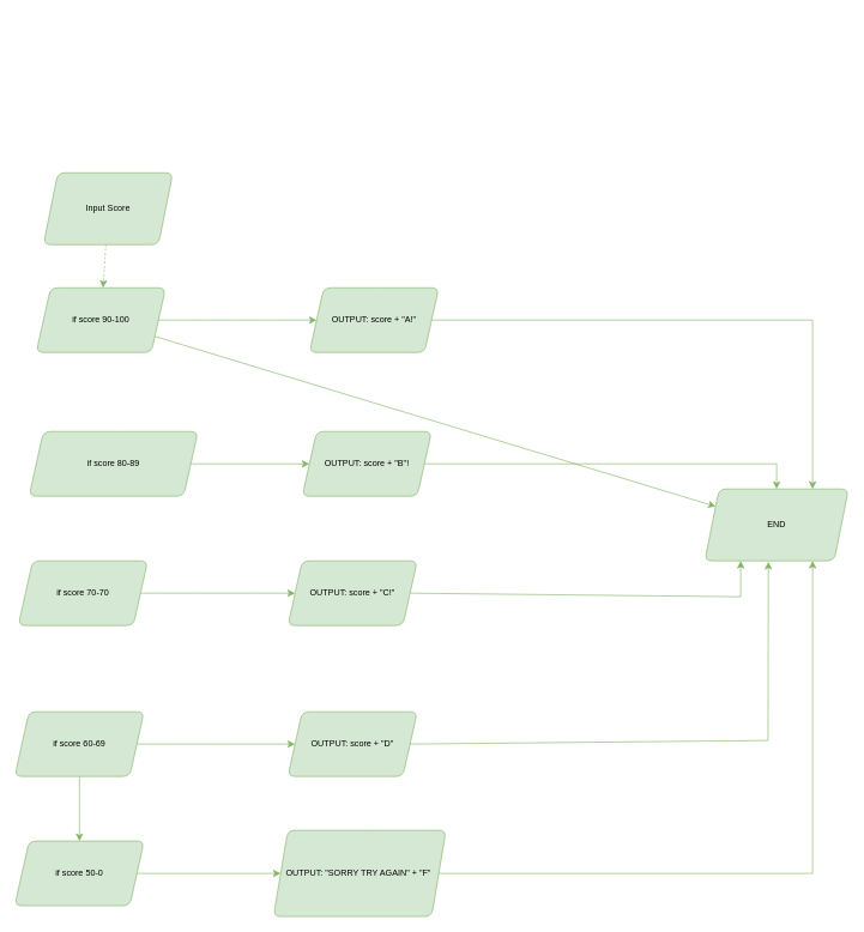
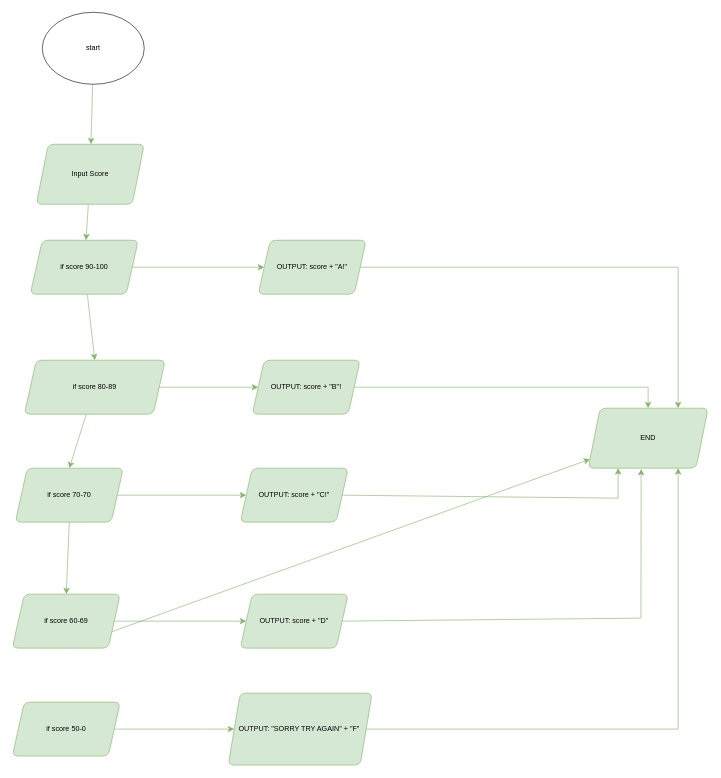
  <mxCell id="0" />
  <mxCell id="1" parent="0" />
- <mxCell id="4" value="" style="edgeStyle=none;curved=1;rounded=1;orthogonalLoop=1;jettySize=auto;html=1;fontSize=12;startSize=8;endSize=8;fillColor=#d5e8d4;strokeColor=#82b366;dashed=1;" edge="1" parent="1" source="5" target="8"><mxGeometry relative="1" as="geometry" /></mxCell>
+ <mxCell id="2" value="" style="edgeStyle=none;curved=1;rounded=1;orthogonalLoop=1;jettySize=auto;html=1;fontSize=12;startSize=8;endSize=8;fillColor=#d5e8d4;strokeColor=#82b366;" edge="1" parent="1" source="3" target="5"><mxGeometry relative="1" as="geometry" /></mxCell>
+ <mxCell id="3" value="start" style="ellipse;whiteSpace=wrap;html=1;rounded=1;" vertex="1" parent="1"><mxGeometry x="70" y="20" width="170" height="120" as="geometry" /></mxCell>
+ <mxCell id="4" value="" style="edgeStyle=none;curved=1;rounded=1;orthogonalLoop=1;jettySize=auto;html=1;fontSize=12;startSize=8;endSize=8;fillColor=#d5e8d4;strokeColor=#82b366;" edge="1" parent="1" source="5" target="8"><mxGeometry relative="1" as="geometry" /></mxCell>
  <mxCell id="5" value="Input Score" style="shape=parallelogram;perimeter=parallelogramPerimeter;whiteSpace=wrap;html=1;fixedSize=1;rounded=1;fillColor=#d5e8d4;strokeColor=#82b366;" vertex="1" parent="1"><mxGeometry x="60" y="240" width="180" height="100" as="geometry" /></mxCell>
  <mxCell id="6" style="edgeStyle=none;curved=1;rounded=1;orthogonalLoop=1;jettySize=auto;html=1;fontSize=12;startSize=8;endSize=8;fillColor=#d5e8d4;strokeColor=#82b366;" edge="1" parent="1" source="8" target="10"><mxGeometry relative="1" as="geometry" /></mxCell>
- <mxCell id="7" style="edgeStyle=none;curved=1;rounded=1;orthogonalLoop=1;jettySize=auto;html=1;fontSize=12;startSize=8;endSize=8;fillColor=#d5e8d4;strokeColor=#82b366;" edge="1" parent="1" source="8" target="29"><mxGeometry relative="1" as="geometry" /></mxCell>
+ <mxCell id="7" style="edgeStyle=none;curved=1;rounded=1;orthogonalLoop=1;jettySize=auto;html=1;entryX=0.5;entryY=1;entryDx=0;entryDy=0;fontSize=12;startSize=8;endSize=8;fillColor=#d5e8d4;strokeColor=#82b366;" edge="1" parent="1" source="8" target="13"><mxGeometry relative="1" as="geometry" /></mxCell>
  <mxCell id="8" value="if score 90-100" style="shape=parallelogram;perimeter=parallelogramPerimeter;whiteSpace=wrap;html=1;fixedSize=1;rounded=1;fillColor=#d5e8d4;strokeColor=#82b366;" vertex="1" parent="1"><mxGeometry x="50" y="400" width="180" height="90" as="geometry" /></mxCell>
  <mxCell id="9" style="edgeStyle=none;curved=0;rounded=0;orthogonalLoop=1;jettySize=auto;html=1;entryX=0.75;entryY=0;entryDx=0;entryDy=0;strokeColor=#82b366;align=center;verticalAlign=middle;fontFamily=Helvetica;fontSize=12;fontColor=default;labelBackgroundColor=default;startSize=8;endArrow=classic;endSize=8;fillColor=#d5e8d4;" edge="1" parent="1" source="10" target="29"><mxGeometry relative="1" as="geometry"><Array as="points"><mxPoint x="1130" y="445" /></Array></mxGeometry></mxCell>
  <mxCell id="10" value="OUTPUT: score + &quot;A!&quot;" style="shape=parallelogram;perimeter=parallelogramPerimeter;whiteSpace=wrap;html=1;fixedSize=1;direction=west;rounded=1;fillColor=#d5e8d4;strokeColor=#82b366;" vertex="1" parent="1"><mxGeometry x="430" y="400" width="180" height="90" as="geometry" /></mxCell>
  <mxCell id="11" style="edgeStyle=none;curved=1;rounded=1;orthogonalLoop=1;jettySize=auto;html=1;entryX=1;entryY=0.5;entryDx=0;entryDy=0;fontSize=12;startSize=8;endSize=8;fillColor=#d5e8d4;strokeColor=#82b366;" edge="1" parent="1" source="13" target="15"><mxGeometry relative="1" as="geometry" /></mxCell>
+ <mxCell id="12" style="edgeStyle=none;curved=1;rounded=1;orthogonalLoop=1;jettySize=auto;html=1;entryX=0.5;entryY=1;entryDx=0;entryDy=0;fontSize=12;startSize=8;endSize=8;fillColor=#d5e8d4;strokeColor=#82b366;" edge="1" parent="1" source="13" target="18"><mxGeometry relative="1" as="geometry" /></mxCell>
  <mxCell id="13" value="if score 80-89" style="shape=parallelogram;perimeter=parallelogramPerimeter;whiteSpace=wrap;html=1;fixedSize=1;direction=west;rounded=1;fillColor=#d5e8d4;strokeColor=#82b366;" vertex="1" parent="1"><mxGeometry x="40" y="600" width="235" height="90" as="geometry" /></mxCell>
  <mxCell id="14" style="edgeStyle=none;curved=0;rounded=0;orthogonalLoop=1;jettySize=auto;html=1;exitX=0;exitY=0.5;exitDx=0;exitDy=0;entryX=0.5;entryY=0;entryDx=0;entryDy=0;strokeColor=#82b366;align=center;verticalAlign=middle;fontFamily=Helvetica;fontSize=12;fontColor=default;labelBackgroundColor=default;startSize=8;endArrow=classic;endSize=8;fillColor=#d5e8d4;" edge="1" parent="1" source="15" target="29"><mxGeometry relative="1" as="geometry"><Array as="points"><mxPoint x="1080" y="645" /></Array></mxGeometry></mxCell>
  <mxCell id="15" value="OUTPUT: score + &quot;B&quot;!" style="shape=parallelogram;perimeter=parallelogramPerimeter;whiteSpace=wrap;html=1;fixedSize=1;direction=west;rounded=1;fillColor=#d5e8d4;strokeColor=#82b366;" vertex="1" parent="1"><mxGeometry x="420" y="600" width="180" height="90" as="geometry" /></mxCell>
  <mxCell id="16" value="" style="edgeStyle=none;curved=1;rounded=1;orthogonalLoop=1;jettySize=auto;html=1;fontSize=12;startSize=8;endSize=8;fillColor=#d5e8d4;strokeColor=#82b366;" edge="1" parent="1" source="18" target="20"><mxGeometry relative="1" as="geometry" /></mxCell>
+ <mxCell id="17" style="edgeStyle=none;curved=1;rounded=1;orthogonalLoop=1;jettySize=auto;html=1;exitX=0.5;exitY=0;exitDx=0;exitDy=0;entryX=0.5;entryY=1;entryDx=0;entryDy=0;fontSize=12;startSize=8;endSize=8;fillColor=#d5e8d4;strokeColor=#82b366;" edge="1" parent="1" source="18" target="23"><mxGeometry relative="1" as="geometry" /></mxCell>
  <mxCell id="18" value="if score 70-70" style="shape=parallelogram;perimeter=parallelogramPerimeter;whiteSpace=wrap;html=1;fixedSize=1;direction=west;rounded=1;fillColor=#d5e8d4;strokeColor=#82b366;" vertex="1" parent="1"><mxGeometry x="25" y="780" width="180" height="90" as="geometry" /></mxCell>
  <mxCell id="19" style="edgeStyle=none;curved=0;rounded=0;orthogonalLoop=1;jettySize=auto;html=1;exitX=0;exitY=0.5;exitDx=0;exitDy=0;entryX=0.25;entryY=1;entryDx=0;entryDy=0;fontSize=12;startSize=8;endSize=8;fillColor=#d5e8d4;strokeColor=#82b366;" edge="1" parent="1" source="20" target="29"><mxGeometry relative="1" as="geometry"><Array as="points"><mxPoint x="1030" y="830" /></Array></mxGeometry></mxCell>
  <mxCell id="20" value="OUTPUT: score + &quot;C!&quot;" style="shape=parallelogram;perimeter=parallelogramPerimeter;whiteSpace=wrap;html=1;fixedSize=1;direction=west;rounded=1;fillColor=#d5e8d4;strokeColor=#82b366;" vertex="1" parent="1"><mxGeometry x="400" y="780" width="180" height="90" as="geometry" /></mxCell>
- <mxCell id="21" style="edgeStyle=none;curved=1;rounded=1;orthogonalLoop=1;jettySize=auto;html=1;exitX=0.5;exitY=0;exitDx=0;exitDy=0;entryX=0.5;entryY=1;entryDx=0;entryDy=0;fontSize=12;startSize=8;endSize=8;fillColor=#d5e8d4;strokeColor=#82b366;" edge="1" parent="1" source="23" target="26"><mxGeometry relative="1" as="geometry" /></mxCell>
+ <mxCell id="21" style="edgeStyle=none;curved=1;rounded=1;orthogonalLoop=1;jettySize=auto;html=1;exitX=0.5;exitY=0;exitDx=0;exitDy=0;fontSize=12;startSize=8;endSize=8;fillColor=#d5e8d4;strokeColor=#82b366;" edge="1" parent="1" source="23" target="29"><mxGeometry relative="1" as="geometry" /></mxCell>
  <mxCell id="22" style="edgeStyle=none;curved=1;rounded=1;orthogonalLoop=1;jettySize=auto;html=1;entryX=1;entryY=0.5;entryDx=0;entryDy=0;fontSize=12;startSize=8;endSize=8;fillColor=#d5e8d4;strokeColor=#82b366;" edge="1" parent="1" source="23" target="24"><mxGeometry relative="1" as="geometry" /></mxCell>
  <mxCell id="23" value="if score 60-69" style="shape=parallelogram;perimeter=parallelogramPerimeter;whiteSpace=wrap;html=1;fixedSize=1;direction=west;rounded=1;fillColor=#d5e8d4;strokeColor=#82b366;" vertex="1" parent="1"><mxGeometry x="20" y="990" width="180" height="90" as="geometry" /></mxCell>
  <mxCell id="24" value="OUTPUT: score + &quot;D&quot;" style="shape=parallelogram;perimeter=parallelogramPerimeter;whiteSpace=wrap;html=1;fixedSize=1;direction=west;rounded=1;fillColor=#d5e8d4;strokeColor=#82b366;" vertex="1" parent="1"><mxGeometry x="400" y="990" width="180" height="90" as="geometry" /></mxCell>
  <mxCell id="25" value="" style="edgeStyle=none;curved=1;rounded=1;orthogonalLoop=1;jettySize=auto;html=1;fontSize=12;startSize=8;endSize=8;fillColor=#d5e8d4;strokeColor=#82b366;" edge="1" parent="1" source="26" target="28"><mxGeometry relative="1" as="geometry" /></mxCell>
  <mxCell id="26" value="if score 50-0" style="shape=parallelogram;perimeter=parallelogramPerimeter;whiteSpace=wrap;html=1;fixedSize=1;direction=west;rounded=1;fillColor=#d5e8d4;strokeColor=#82b366;" vertex="1" parent="1"><mxGeometry x="20" y="1170" width="180" height="90" as="geometry" /></mxCell>
  <mxCell id="27" style="edgeStyle=none;curved=0;rounded=0;orthogonalLoop=1;jettySize=auto;html=1;entryX=0.75;entryY=1;entryDx=0;entryDy=0;fontSize=12;startSize=8;endSize=8;fillColor=#d5e8d4;strokeColor=#82b366;" edge="1" parent="1" source="28" target="29"><mxGeometry relative="1" as="geometry"><Array as="points"><mxPoint x="1130" y="1215" /></Array></mxGeometry></mxCell>
  <mxCell id="28" value="OUTPUT: &quot;SORRY TRY AGAIN&quot; + &quot;F&quot;&amp;nbsp;" style="shape=parallelogram;perimeter=parallelogramPerimeter;whiteSpace=wrap;html=1;fixedSize=1;direction=west;rounded=1;fillColor=#d5e8d4;strokeColor=#82b366;" vertex="1" parent="1"><mxGeometry x="380" y="1155" width="240" height="120" as="geometry" /></mxCell>
  <mxCell id="29" value="END" style="shape=parallelogram;perimeter=parallelogramPerimeter;whiteSpace=wrap;html=1;fixedSize=1;rounded=1;fillColor=#d5e8d4;strokeColor=#82b366;" vertex="1" parent="1"><mxGeometry x="980" y="680" width="200" height="100" as="geometry" /></mxCell>
  <mxCell id="30" style="edgeStyle=none;curved=1;rounded=1;orthogonalLoop=1;jettySize=auto;html=1;exitX=1;exitY=0;exitDx=0;exitDy=0;fontSize=12;startSize=8;endSize=8;fillColor=#d5e8d4;strokeColor=#82b366;" edge="1" parent="1" source="29" target="29"><mxGeometry relative="1" as="geometry" /></mxCell>
  <mxCell id="31" style="edgeStyle=none;curved=0;rounded=0;orthogonalLoop=1;jettySize=auto;html=1;exitX=0;exitY=0.5;exitDx=0;exitDy=0;entryX=0.442;entryY=1.013;entryDx=0;entryDy=0;entryPerimeter=0;fontSize=12;startSize=8;endSize=8;fillColor=#d5e8d4;strokeColor=#82b366;" edge="1" parent="1" source="24" target="29"><mxGeometry relative="1" as="geometry"><Array as="points"><mxPoint x="1068" y="1030" /></Array></mxGeometry></mxCell>
